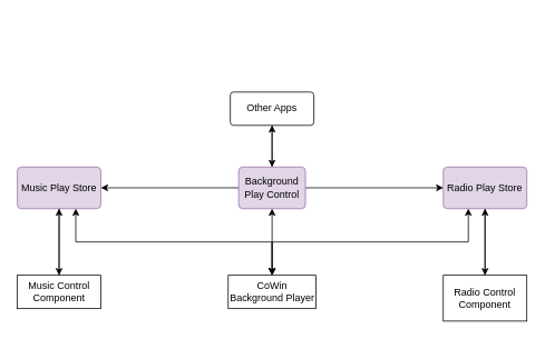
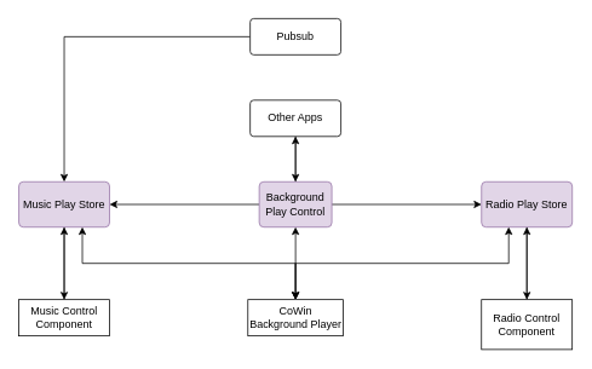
  <mxCell id="0" />
  <mxCell id="1" parent="0" />
  <mxCell id="2" style="edgeStyle=orthogonalEdgeStyle;rounded=0;orthogonalLoop=1;jettySize=auto;html=1;" edge="1" parent="1" source="3" target="11"><mxGeometry relative="1" as="geometry" /></mxCell>
  <mxCell id="3" value="Music Play Store" style="rounded=1;arcSize=10;whiteSpace=wrap;html=1;align=center;fillColor=#e1d5e7;strokeColor=#9673a6;" vertex="1" parent="1"><mxGeometry x="20" y="200" width="100" height="50" as="geometry" /></mxCell>
  <mxCell id="4" style="edgeStyle=orthogonalEdgeStyle;rounded=0;orthogonalLoop=1;jettySize=auto;html=1;" edge="1" parent="1" source="5" target="13"><mxGeometry relative="1" as="geometry" /></mxCell>
  <mxCell id="5" value="Radio Play Store" style="rounded=1;arcSize=10;whiteSpace=wrap;html=1;align=center;fillColor=#e1d5e7;strokeColor=#9673a6;" vertex="1" parent="1"><mxGeometry x="530" y="200" width="100" height="50" as="geometry" /></mxCell>
  <mxCell id="6" style="edgeStyle=orthogonalEdgeStyle;rounded=0;orthogonalLoop=1;jettySize=auto;html=1;entryX=1;entryY=0.5;entryDx=0;entryDy=0;" edge="1" parent="1" source="9" target="3"><mxGeometry relative="1" as="geometry" /></mxCell>
  <mxCell id="7" style="edgeStyle=orthogonalEdgeStyle;rounded=0;orthogonalLoop=1;jettySize=auto;html=1;" edge="1" parent="1" source="9" target="5"><mxGeometry relative="1" as="geometry" /></mxCell>
  <mxCell id="8" style="edgeStyle=orthogonalEdgeStyle;rounded=0;orthogonalLoop=1;jettySize=auto;html=1;entryX=0.5;entryY=1;entryDx=0;entryDy=0;" edge="1" parent="1" source="9" target="15"><mxGeometry relative="1" as="geometry" /></mxCell>
  <mxCell id="9" value="Background Play Control" style="rounded=1;arcSize=10;whiteSpace=wrap;html=1;align=center;fillColor=#e1d5e7;strokeColor=#9673a6;" vertex="1" parent="1"><mxGeometry x="285" y="200" width="80" height="50" as="geometry" /></mxCell>
  <mxCell id="10" style="edgeStyle=orthogonalEdgeStyle;rounded=0;orthogonalLoop=1;jettySize=auto;html=1;entryX=0.5;entryY=1;entryDx=0;entryDy=0;" edge="1" parent="1" source="11" target="3"><mxGeometry relative="1" as="geometry" /></mxCell>
  <mxCell id="11" value="Music Control Component" style="whiteSpace=wrap;html=1;align=center;" vertex="1" parent="1"><mxGeometry x="20" y="330" width="100" height="40" as="geometry" /></mxCell>
  <mxCell id="12" style="edgeStyle=orthogonalEdgeStyle;rounded=0;orthogonalLoop=1;jettySize=auto;html=1;entryX=0.5;entryY=1;entryDx=0;entryDy=0;" edge="1" parent="1" source="13" target="5"><mxGeometry relative="1" as="geometry" /></mxCell>
  <mxCell id="13" value="Radio Control Component" style="whiteSpace=wrap;html=1;align=center;" vertex="1" parent="1"><mxGeometry x="530" y="330" width="100" height="55" as="geometry" /></mxCell>
  <mxCell id="14" style="edgeStyle=orthogonalEdgeStyle;rounded=0;orthogonalLoop=1;jettySize=auto;html=1;entryX=0.5;entryY=0;entryDx=0;entryDy=0;" edge="1" parent="1" source="15" target="9"><mxGeometry relative="1" as="geometry" /></mxCell>
  <mxCell id="15" value="Other Apps" style="rounded=1;arcSize=10;whiteSpace=wrap;html=1;align=center;" vertex="1" parent="1"><mxGeometry x="275" y="110" width="100" height="40" as="geometry" /></mxCell>
+ <mxCell id="16" style="edgeStyle=orthogonalEdgeStyle;rounded=0;orthogonalLoop=1;jettySize=auto;html=1;entryX=0.5;entryY=0;entryDx=0;entryDy=0;" edge="1" parent="1" source="17" target="3"><mxGeometry relative="1" as="geometry" /></mxCell>
+ <mxCell id="17" value="Pubsub" style="rounded=1;arcSize=10;whiteSpace=wrap;html=1;align=center;" vertex="1" parent="1"><mxGeometry x="275" y="20" width="100" height="40" as="geometry" /></mxCell>
  <mxCell id="18" style="edgeStyle=orthogonalEdgeStyle;rounded=0;orthogonalLoop=1;jettySize=auto;html=1;startArrow=classic;startFill=1;" edge="1" parent="1" source="20"><mxGeometry relative="1" as="geometry"><mxPoint x="90" y="250" as="targetPoint" /><Array as="points"><mxPoint x="325" y="290" /><mxPoint x="90" y="290" /><mxPoint x="90" y="250" /></Array></mxGeometry></mxCell>
  <mxCell id="19" style="edgeStyle=orthogonalEdgeStyle;rounded=0;orthogonalLoop=1;jettySize=auto;html=1;entryX=0.5;entryY=1;entryDx=0;entryDy=0;startArrow=classic;startFill=1;" edge="1" parent="1" source="20" target="9"><mxGeometry relative="1" as="geometry" /></mxCell>
  <mxCell id="20" value="CoWin Background Player" style="whiteSpace=wrap;html=1;align=center;" vertex="1" parent="1"><mxGeometry x="272.5" y="330" width="105" height="40" as="geometry" /></mxCell>
  <mxCell id="21" style="edgeStyle=orthogonalEdgeStyle;rounded=0;orthogonalLoop=1;jettySize=auto;html=1;startArrow=classic;startFill=1;" edge="1" parent="1" source="20"><mxGeometry relative="1" as="geometry"><mxPoint x="560" y="250" as="targetPoint" /><Array as="points"><mxPoint x="325" y="290" /><mxPoint x="560" y="290" /><mxPoint x="560" y="253" /></Array></mxGeometry></mxCell>
